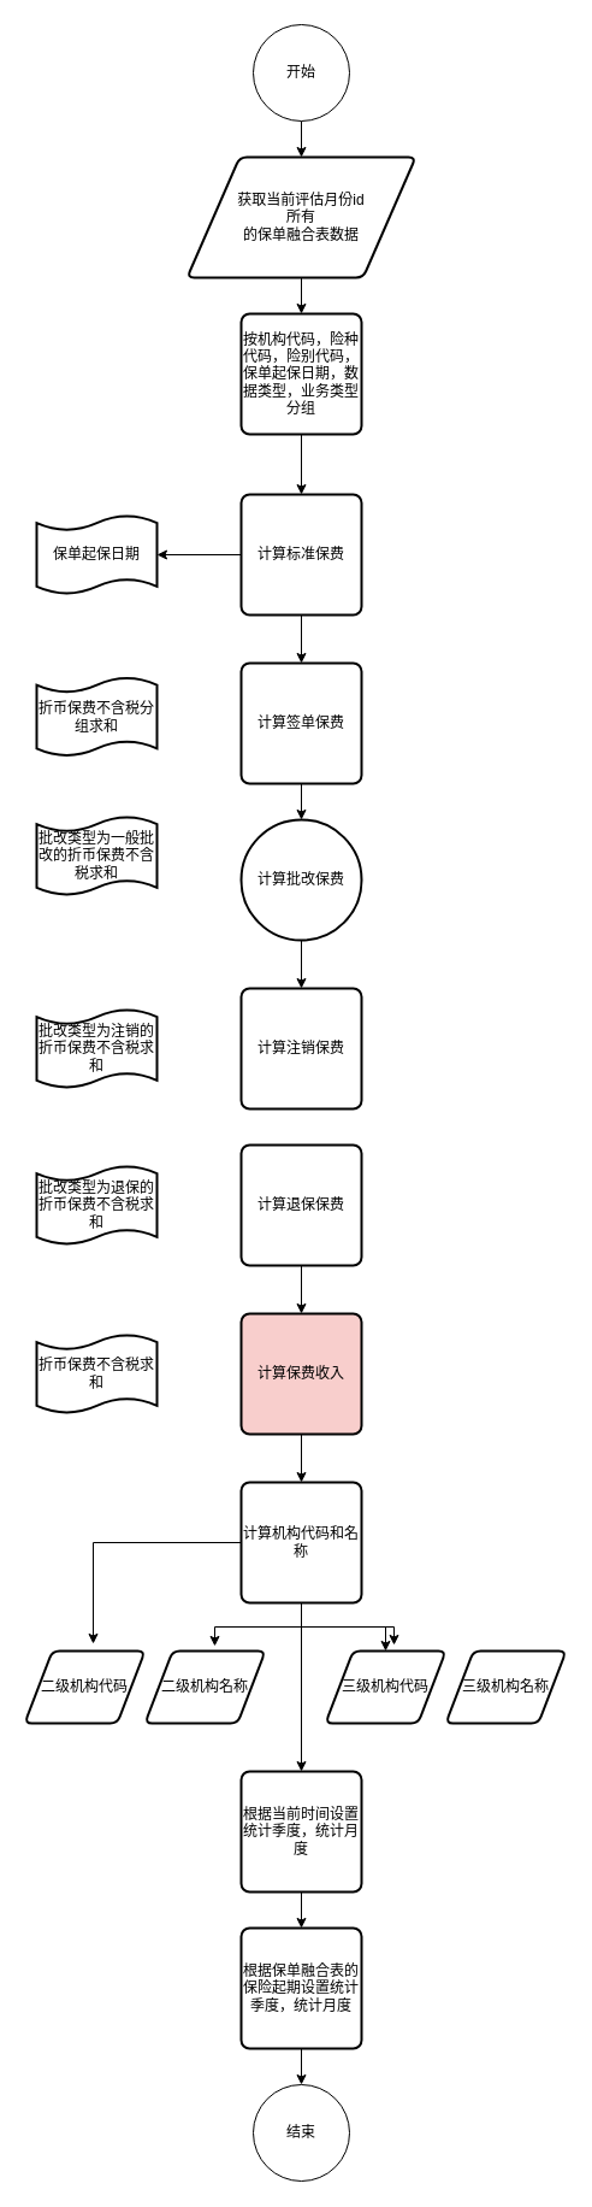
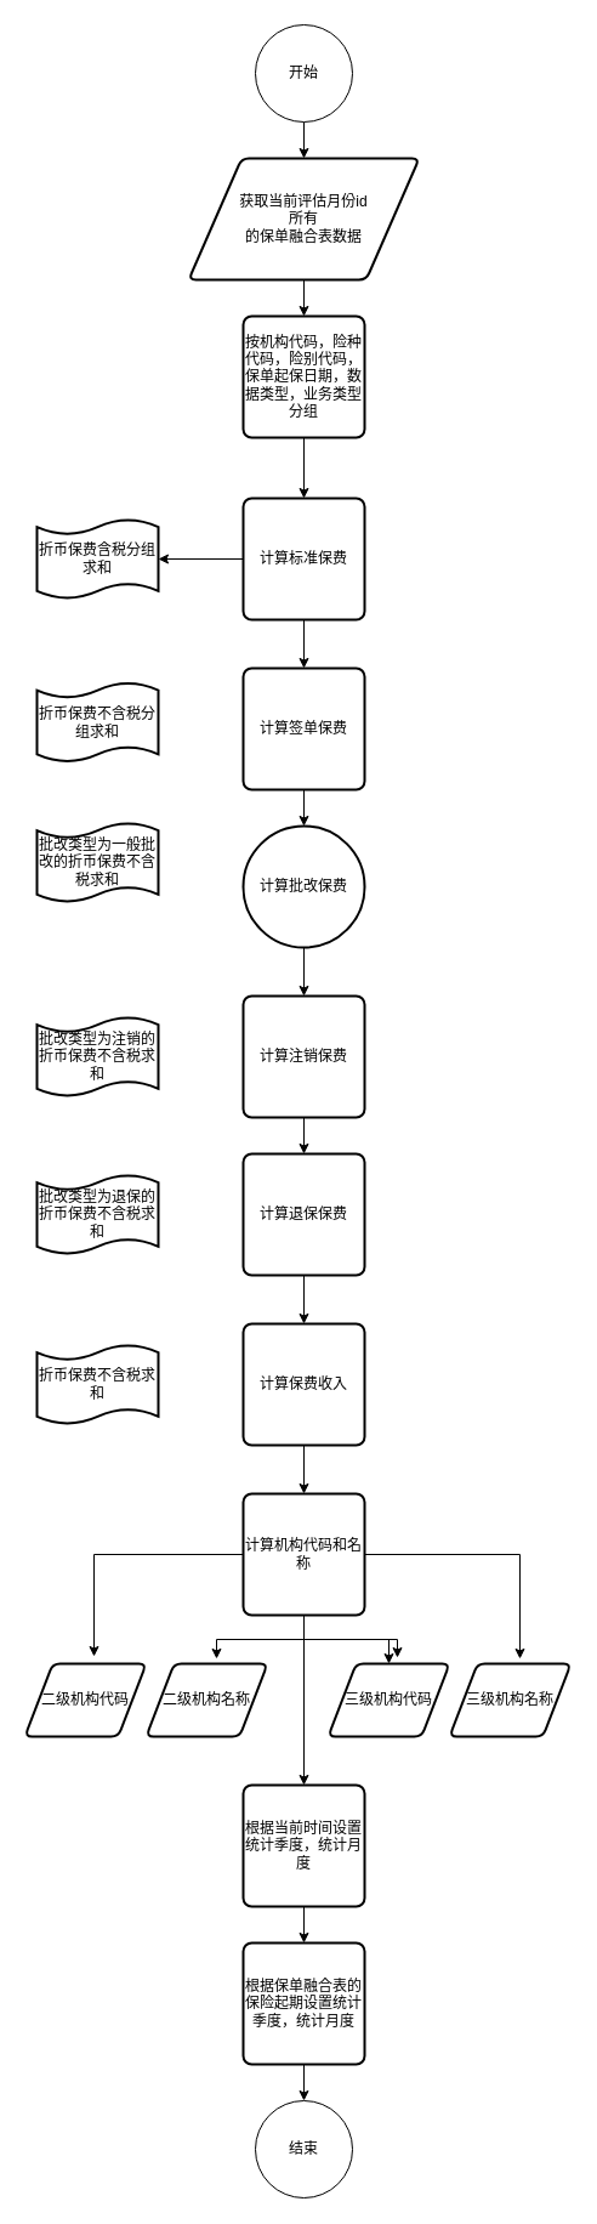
  <mxCell id="0" />
  <mxCell id="1" parent="0" />
  <mxCell id="2" value="" style="edgeStyle=orthogonalEdgeStyle;rounded=0;orthogonalLoop=1;jettySize=auto;html=1;" edge="1" parent="1" source="3" target="10"><mxGeometry relative="1" as="geometry" /></mxCell>
  <mxCell id="3" value="开始" style="ellipse;whiteSpace=wrap;html=1;aspect=fixed;" vertex="1" parent="1"><mxGeometry x="210" y="20" width="80" height="80" as="geometry" /></mxCell>
  <mxCell id="4" value="" style="edgeStyle=orthogonalEdgeStyle;rounded=0;orthogonalLoop=1;jettySize=auto;html=1;" edge="1" parent="1" source="6" target="21"><mxGeometry relative="1" as="geometry" /></mxCell>
  <mxCell id="5" value="" style="edgeStyle=orthogonalEdgeStyle;rounded=0;orthogonalLoop=1;jettySize=auto;html=1;" edge="1" parent="1" source="6" target="12"><mxGeometry relative="1" as="geometry" /></mxCell>
  <mxCell id="6" value="计算标准保费" style="rounded=1;whiteSpace=wrap;html=1;absoluteArcSize=1;arcSize=14;strokeWidth=2;" vertex="1" parent="1"><mxGeometry x="200" y="410" width="100" height="100" as="geometry" /></mxCell>
  <mxCell id="7" value="" style="edgeStyle=orthogonalEdgeStyle;rounded=0;orthogonalLoop=1;jettySize=auto;html=1;" edge="1" parent="1" source="8" target="6"><mxGeometry relative="1" as="geometry" /></mxCell>
  <mxCell id="8" value="按机构代码，险种代码，险别代码，保单起保日期，数据类型，业务类型分组" style="rounded=1;whiteSpace=wrap;html=1;absoluteArcSize=1;arcSize=14;strokeWidth=2;" vertex="1" parent="1"><mxGeometry x="200" y="260" width="100" height="100" as="geometry" /></mxCell>
  <mxCell id="9" value="" style="edgeStyle=orthogonalEdgeStyle;rounded=0;orthogonalLoop=1;jettySize=auto;html=1;" edge="1" parent="1" source="10" target="8"><mxGeometry relative="1" as="geometry" /></mxCell>
  <mxCell id="10" value="获取当前评估月份id&lt;br&gt;所有&lt;br&gt;的保单融合表数据" style="shape=parallelogram;html=1;strokeWidth=2;perimeter=parallelogramPerimeter;whiteSpace=wrap;rounded=1;arcSize=12;size=0.23;" vertex="1" parent="1"><mxGeometry x="155" y="130" width="190" height="100" as="geometry" /></mxCell>
  <mxCell id="11" value="" style="edgeStyle=orthogonalEdgeStyle;rounded=0;orthogonalLoop=1;jettySize=auto;html=1;" edge="1" parent="1" source="12" target="14"><mxGeometry relative="1" as="geometry" /></mxCell>
  <mxCell id="12" value="计算签单保费" style="rounded=1;whiteSpace=wrap;html=1;absoluteArcSize=1;arcSize=14;strokeWidth=2;" vertex="1" parent="1"><mxGeometry x="200" y="550" width="100" height="100" as="geometry" /></mxCell>
  <mxCell id="13" value="" style="edgeStyle=orthogonalEdgeStyle;rounded=0;orthogonalLoop=1;jettySize=auto;html=1;" edge="1" parent="1" source="14" target="16"><mxGeometry relative="1" as="geometry" /></mxCell>
  <mxCell id="14" value="计算批改保费" style="ellipse;whiteSpace=wrap;html=1;absoluteArcSize=1;arcSize=14;strokeWidth=2;" vertex="1" parent="1"><mxGeometry x="200" y="680" width="100" height="100" as="geometry" /></mxCell>
+ <mxCell id="15" value="" style="edgeStyle=orthogonalEdgeStyle;rounded=0;orthogonalLoop=1;jettySize=auto;html=1;" edge="1" parent="1" source="16" target="18"><mxGeometry relative="1" as="geometry" /></mxCell>
  <mxCell id="16" value="计算注销保费" style="rounded=1;whiteSpace=wrap;html=1;absoluteArcSize=1;arcSize=14;strokeWidth=2;" vertex="1" parent="1"><mxGeometry x="200" y="820" width="100" height="100" as="geometry" /></mxCell>
  <mxCell id="17" value="" style="edgeStyle=orthogonalEdgeStyle;rounded=0;orthogonalLoop=1;jettySize=auto;html=1;" edge="1" parent="1" source="18" target="20"><mxGeometry relative="1" as="geometry" /></mxCell>
  <mxCell id="18" value="计算退保保费" style="rounded=1;whiteSpace=wrap;html=1;absoluteArcSize=1;arcSize=14;strokeWidth=2;" vertex="1" parent="1"><mxGeometry x="200" y="950" width="100" height="100" as="geometry" /></mxCell>
  <mxCell id="19" value="" style="edgeStyle=orthogonalEdgeStyle;rounded=0;orthogonalLoop=1;jettySize=auto;html=1;" edge="1" parent="1" source="20" target="30"><mxGeometry relative="1" as="geometry" /></mxCell>
- <mxCell id="20" value="计算保费收入" style="rounded=1;whiteSpace=wrap;html=1;absoluteArcSize=1;arcSize=14;strokeWidth=2;fillColor=#f8cecc;" vertex="1" parent="1"><mxGeometry x="200" y="1090" width="100" height="100" as="geometry" /></mxCell>
- <mxCell id="21" value="保单起保日期" style="shape=tape;whiteSpace=wrap;html=1;strokeWidth=2;size=0.19" vertex="1" parent="1"><mxGeometry x="30" y="427.5" width="100" height="65" as="geometry" /></mxCell>
+ <mxCell id="20" value="计算保费收入" style="rounded=1;whiteSpace=wrap;html=1;absoluteArcSize=1;arcSize=14;strokeWidth=2;" vertex="1" parent="1"><mxGeometry x="200" y="1090" width="100" height="100" as="geometry" /></mxCell>
+ <mxCell id="21" value="折币保费含税分组求和" style="shape=tape;whiteSpace=wrap;html=1;strokeWidth=2;size=0.19" vertex="1" parent="1"><mxGeometry x="30" y="427.5" width="100" height="65" as="geometry" /></mxCell>
  <mxCell id="22" value="折币保费不含税分组求和" style="shape=tape;whiteSpace=wrap;html=1;strokeWidth=2;size=0.19" vertex="1" parent="1"><mxGeometry x="30" y="562" width="100" height="65" as="geometry" /></mxCell>
  <mxCell id="23" value="批改类型为一般批改的折币保费不含税求和" style="shape=tape;whiteSpace=wrap;html=1;strokeWidth=2;size=0.19" vertex="1" parent="1"><mxGeometry x="30" y="677.5" width="100" height="65" as="geometry" /></mxCell>
  <mxCell id="24" value="批改类型为注销的折币保费不含税求和" style="shape=tape;whiteSpace=wrap;html=1;strokeWidth=2;size=0.19" vertex="1" parent="1"><mxGeometry x="30" y="837.5" width="100" height="65" as="geometry" /></mxCell>
  <mxCell id="25" value="批改类型为退保&lt;span style=&quot;background-color: initial;&quot;&gt;的折币保费不含税求和&lt;/span&gt;" style="shape=tape;whiteSpace=wrap;html=1;strokeWidth=2;size=0.19" vertex="1" parent="1"><mxGeometry x="30" y="967.5" width="100" height="65" as="geometry" /></mxCell>
  <mxCell id="26" value="折币保费不含税求和" style="shape=tape;whiteSpace=wrap;html=1;strokeWidth=2;size=0.19" vertex="1" parent="1"><mxGeometry x="30" y="1107.5" width="100" height="65" as="geometry" /></mxCell>
  <mxCell id="27" value="二级机构代码" style="shape=parallelogram;html=1;strokeWidth=2;perimeter=parallelogramPerimeter;whiteSpace=wrap;rounded=1;arcSize=12;size=0.23;" vertex="1" parent="1"><mxGeometry x="20" y="1370" width="100" height="60" as="geometry" /></mxCell>
  <mxCell id="28" value="" style="edgeStyle=orthogonalEdgeStyle;rounded=0;orthogonalLoop=1;jettySize=auto;html=1;" edge="1" parent="1" source="30" target="32"><mxGeometry relative="1" as="geometry" /></mxCell>
  <mxCell id="29" style="edgeStyle=orthogonalEdgeStyle;rounded=0;orthogonalLoop=1;jettySize=auto;html=1;" edge="1" parent="1" source="30" target="35"><mxGeometry relative="1" as="geometry" /></mxCell>
  <mxCell id="30" value="计算机构代码和名称" style="rounded=1;whiteSpace=wrap;html=1;absoluteArcSize=1;arcSize=14;strokeWidth=2;" vertex="1" parent="1"><mxGeometry x="200" y="1230" width="100" height="100" as="geometry" /></mxCell>
  <mxCell id="31" value="二级机构名称" style="shape=parallelogram;html=1;strokeWidth=2;perimeter=parallelogramPerimeter;whiteSpace=wrap;rounded=1;arcSize=12;size=0.23;" vertex="1" parent="1"><mxGeometry x="120" y="1370" width="100" height="60" as="geometry" /></mxCell>
  <mxCell id="32" value="三级机构代码" style="shape=parallelogram;html=1;strokeWidth=2;perimeter=parallelogramPerimeter;whiteSpace=wrap;rounded=1;arcSize=12;size=0.23;" vertex="1" parent="1"><mxGeometry x="270" y="1370" width="100" height="60" as="geometry" /></mxCell>
  <mxCell id="33" value="三级机构名称" style="shape=parallelogram;html=1;strokeWidth=2;perimeter=parallelogramPerimeter;whiteSpace=wrap;rounded=1;arcSize=12;size=0.23;" vertex="1" parent="1"><mxGeometry x="370" y="1370" width="100" height="60" as="geometry" /></mxCell>
  <mxCell id="34" value="" style="edgeStyle=orthogonalEdgeStyle;rounded=0;orthogonalLoop=1;jettySize=auto;html=1;" edge="1" parent="1" source="35" target="37"><mxGeometry relative="1" as="geometry" /></mxCell>
  <mxCell id="35" value="根据当前时间设置统计季度，统计月度" style="rounded=1;whiteSpace=wrap;html=1;absoluteArcSize=1;arcSize=14;strokeWidth=2;" vertex="1" parent="1"><mxGeometry x="200" y="1470" width="100" height="100" as="geometry" /></mxCell>
  <mxCell id="36" value="" style="edgeStyle=orthogonalEdgeStyle;rounded=0;orthogonalLoop=1;jettySize=auto;html=1;" edge="1" parent="1" source="37" target="38"><mxGeometry relative="1" as="geometry" /></mxCell>
  <mxCell id="37" value="根据保单融合表的保险起期设置统计季度，统计月度" style="rounded=1;whiteSpace=wrap;html=1;absoluteArcSize=1;arcSize=14;strokeWidth=2;" vertex="1" parent="1"><mxGeometry x="200" y="1600" width="100" height="100" as="geometry" /></mxCell>
  <mxCell id="38" value="结束" style="ellipse;whiteSpace=wrap;html=1;aspect=fixed;" vertex="1" parent="1"><mxGeometry x="210" y="1730" width="80" height="80" as="geometry" /></mxCell>
  <mxCell id="39" style="edgeStyle=orthogonalEdgeStyle;rounded=0;orthogonalLoop=1;jettySize=auto;html=1;entryX=0.57;entryY=-0.1;entryDx=0;entryDy=0;entryPerimeter=0;" edge="1" parent="1" source="30" target="27"><mxGeometry relative="1" as="geometry" /></mxCell>
  <mxCell id="40" style="edgeStyle=orthogonalEdgeStyle;rounded=0;orthogonalLoop=1;jettySize=auto;html=1;entryX=0.58;entryY=-0.067;entryDx=0;entryDy=0;entryPerimeter=0;" edge="1" parent="1" source="30" target="31"><mxGeometry relative="1" as="geometry" /></mxCell>
  <mxCell id="41" style="edgeStyle=orthogonalEdgeStyle;rounded=0;orthogonalLoop=1;jettySize=auto;html=1;entryX=0.57;entryY=-0.083;entryDx=0;entryDy=0;entryPerimeter=0;" edge="1" parent="1" source="30" target="32"><mxGeometry relative="1" as="geometry" /></mxCell>
+ <mxCell id="42" style="edgeStyle=orthogonalEdgeStyle;rounded=0;orthogonalLoop=1;jettySize=auto;html=1;entryX=0.58;entryY=-0.067;entryDx=0;entryDy=0;entryPerimeter=0;" edge="1" parent="1" source="30" target="33"><mxGeometry relative="1" as="geometry" /></mxCell>
